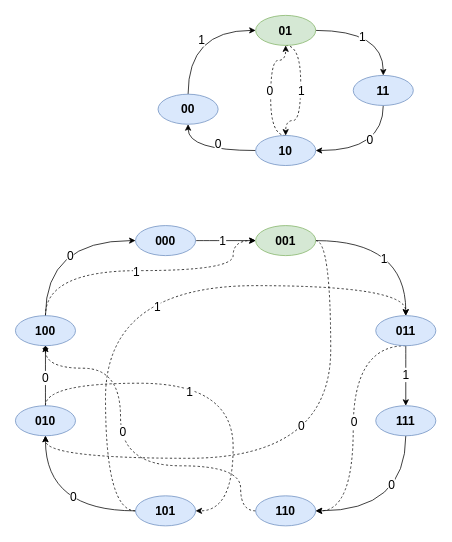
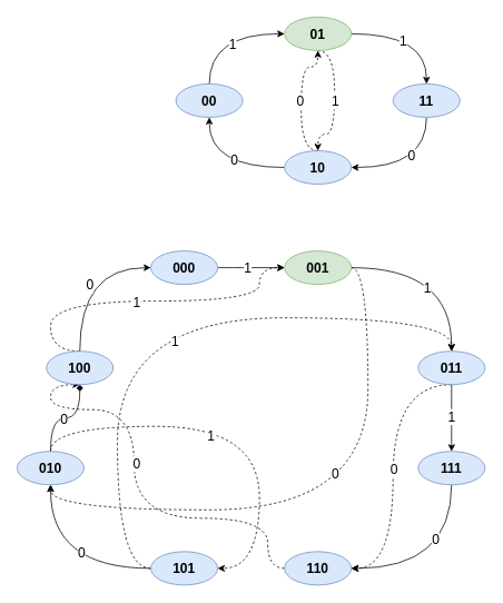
  <mxCell id="0" />
  <mxCell id="1" parent="0" />
  <mxCell id="2" style="edgeStyle=orthogonalEdgeStyle;rounded=0;orthogonalLoop=1;jettySize=auto;html=1;exitX=0.5;exitY=0;exitDx=0;exitDy=0;entryX=0;entryY=0.5;entryDx=0;entryDy=0;curved=1;" edge="1" parent="1" source="4" target="9"><mxGeometry relative="1" as="geometry" /></mxCell>
  <mxCell id="3" value="&lt;font style=&quot;font-size: 16px;&quot;&gt;1&lt;/font&gt;" style="edgeLabel;html=1;align=center;verticalAlign=middle;resizable=0;points=[];" vertex="1" connectable="0" parent="2"><mxGeometry x="0.16" y="-11" relative="1" as="geometry"><mxPoint as="offset" /></mxGeometry></mxCell>
- <mxCell id="4" value="00" style="ellipse;whiteSpace=wrap;html=1;fillColor=#dae8fc;strokeColor=#6c8ebf;fontStyle=1;fontSize=16;" vertex="1" parent="1"><mxGeometry x="210" y="125" width="80" height="40" as="geometry" /></mxCell>
+ <mxCell id="4" value="00" style="ellipse;whiteSpace=wrap;html=1;fillColor=#dae8fc;strokeColor=#6c8ebf;fontStyle=1;fontSize=16;" vertex="1" parent="1"><mxGeometry x="210" y="100" width="80" height="40" as="geometry" /></mxCell>
  <mxCell id="5" style="edgeStyle=orthogonalEdgeStyle;rounded=0;orthogonalLoop=1;jettySize=auto;html=1;exitX=1;exitY=0.5;exitDx=0;exitDy=0;entryX=0.5;entryY=0;entryDx=0;entryDy=0;curved=1;" edge="1" parent="1" source="9" target="17"><mxGeometry relative="1" as="geometry" /></mxCell>
  <mxCell id="6" value="&lt;font style=&quot;font-size: 16px;&quot;&gt;1&lt;/font&gt;" style="edgeLabel;html=1;align=center;verticalAlign=middle;resizable=0;points=[];" vertex="1" connectable="0" parent="5"><mxGeometry x="-0.187" y="-8" relative="1" as="geometry"><mxPoint as="offset" /></mxGeometry></mxCell>
  <mxCell id="7" style="edgeStyle=orthogonalEdgeStyle;curved=1;rounded=0;orthogonalLoop=1;jettySize=auto;html=1;exitX=0.5;exitY=1;exitDx=0;exitDy=0;entryX=0.5;entryY=0;entryDx=0;entryDy=0;dashed=1;" edge="1" parent="1" source="9" target="14"><mxGeometry relative="1" as="geometry"><Array as="points"><mxPoint x="400" y="60" /><mxPoint x="400" y="160" /><mxPoint x="380" y="160" /></Array></mxGeometry></mxCell>
  <mxCell id="8" value="&lt;font style=&quot;font-size: 16px;&quot;&gt;1&lt;/font&gt;" style="edgeLabel;html=1;align=center;verticalAlign=middle;resizable=0;points=[];" vertex="1" connectable="0" parent="7"><mxGeometry x="-0.013" y="2" relative="1" as="geometry"><mxPoint x="-2" y="1" as="offset" /></mxGeometry></mxCell>
  <mxCell id="9" value="01" style="ellipse;whiteSpace=wrap;html=1;fillColor=#d5e8d4;strokeColor=#82b366;fontStyle=1;fontSize=16;" vertex="1" parent="1"><mxGeometry x="340" y="20" width="80" height="40" as="geometry" /></mxCell>
  <mxCell id="10" style="edgeStyle=orthogonalEdgeStyle;rounded=0;orthogonalLoop=1;jettySize=auto;html=1;exitX=0;exitY=0.5;exitDx=0;exitDy=0;entryX=0.5;entryY=1;entryDx=0;entryDy=0;curved=1;" edge="1" parent="1" source="14" target="4"><mxGeometry relative="1" as="geometry" /></mxCell>
  <mxCell id="11" value="&lt;font style=&quot;font-size: 16px;&quot;&gt;0&lt;/font&gt;" style="edgeLabel;html=1;align=center;verticalAlign=middle;resizable=0;points=[];" vertex="1" connectable="0" parent="10"><mxGeometry x="-0.187" y="-10" relative="1" as="geometry"><mxPoint as="offset" /></mxGeometry></mxCell>
  <mxCell id="12" style="edgeStyle=orthogonalEdgeStyle;curved=1;rounded=0;orthogonalLoop=1;jettySize=auto;html=1;exitX=0.5;exitY=0;exitDx=0;exitDy=0;entryX=0.5;entryY=1;entryDx=0;entryDy=0;dashed=1;" edge="1" parent="1" source="14" target="9"><mxGeometry relative="1" as="geometry"><Array as="points"><mxPoint x="360" y="180" /><mxPoint x="360" y="80" /><mxPoint x="380" y="80" /></Array></mxGeometry></mxCell>
  <mxCell id="13" value="&lt;font style=&quot;font-size: 16px;&quot;&gt;0&lt;/font&gt;" style="edgeLabel;html=1;align=center;verticalAlign=middle;resizable=0;points=[];" vertex="1" connectable="0" parent="12"><mxGeometry y="2" relative="1" as="geometry"><mxPoint as="offset" /></mxGeometry></mxCell>
  <mxCell id="14" value="10" style="ellipse;whiteSpace=wrap;html=1;fillColor=#dae8fc;strokeColor=#6c8ebf;fontStyle=1;fontSize=16;" vertex="1" parent="1"><mxGeometry x="340" y="180" width="80" height="40" as="geometry" /></mxCell>
  <mxCell id="15" style="edgeStyle=orthogonalEdgeStyle;rounded=0;orthogonalLoop=1;jettySize=auto;html=1;exitX=0.5;exitY=1;exitDx=0;exitDy=0;entryX=1;entryY=0.5;entryDx=0;entryDy=0;curved=1;" edge="1" parent="1" source="17" target="14"><mxGeometry relative="1" as="geometry" /></mxCell>
  <mxCell id="16" value="&lt;font style=&quot;font-size: 16px;&quot;&gt;0&lt;/font&gt;" style="edgeLabel;html=1;align=center;verticalAlign=middle;resizable=0;points=[];" vertex="1" connectable="0" parent="15"><mxGeometry x="0.053" y="-15" relative="1" as="geometry"><mxPoint as="offset" /></mxGeometry></mxCell>
  <mxCell id="17" value="11" style="ellipse;whiteSpace=wrap;html=1;fillColor=#dae8fc;strokeColor=#6c8ebf;fontStyle=1;fontSize=16;" vertex="1" parent="1"><mxGeometry x="470" y="100" width="80" height="40" as="geometry" /></mxCell>
  <mxCell id="18" style="edgeStyle=orthogonalEdgeStyle;curved=1;rounded=0;orthogonalLoop=1;jettySize=auto;html=1;exitX=1;exitY=0.5;exitDx=0;exitDy=0;entryX=0.5;entryY=0;entryDx=0;entryDy=0;" edge="1" parent="1" source="22" target="27"><mxGeometry relative="1" as="geometry" /></mxCell>
  <mxCell id="19" value="&lt;font style=&quot;font-size: 16px;&quot;&gt;1&lt;/font&gt;" style="edgeLabel;html=1;align=center;verticalAlign=middle;resizable=0;points=[];" vertex="1" connectable="0" parent="18"><mxGeometry x="-0.182" y="-23" relative="1" as="geometry"><mxPoint y="1" as="offset" /></mxGeometry></mxCell>
  <mxCell id="20" style="edgeStyle=orthogonalEdgeStyle;curved=1;rounded=0;orthogonalLoop=1;jettySize=auto;html=1;exitX=1;exitY=0.5;exitDx=0;exitDy=0;entryX=0.5;entryY=1;entryDx=0;entryDy=0;dashed=1;" edge="1" parent="1" source="22" target="43"><mxGeometry relative="1" as="geometry"><Array as="points"><mxPoint x="440" y="320" /><mxPoint x="440" y="610" /><mxPoint x="60" y="610" /></Array></mxGeometry></mxCell>
  <mxCell id="21" value="&lt;font style=&quot;font-size: 16px;&quot;&gt;0&lt;/font&gt;" style="edgeLabel;html=1;align=center;verticalAlign=middle;resizable=0;points=[];" vertex="1" connectable="0" parent="20"><mxGeometry x="-0.261" y="-40" relative="1" as="geometry"><mxPoint as="offset" /></mxGeometry></mxCell>
  <mxCell id="22" value="001" style="ellipse;whiteSpace=wrap;html=1;fillColor=#d5e8d4;strokeColor=#82b366;fontStyle=1;fontSize=16;" vertex="1" parent="1"><mxGeometry x="340" y="300" width="80" height="40" as="geometry" /></mxCell>
  <mxCell id="23" style="edgeStyle=orthogonalEdgeStyle;curved=1;rounded=0;orthogonalLoop=1;jettySize=auto;html=1;exitX=0.5;exitY=1;exitDx=0;exitDy=0;" edge="1" parent="1" source="27" target="30"><mxGeometry relative="1" as="geometry" /></mxCell>
  <mxCell id="24" value="&lt;font style=&quot;font-size: 16px;&quot;&gt;1&lt;/font&gt;" style="edgeLabel;html=1;align=center;verticalAlign=middle;resizable=0;points=[];" vertex="1" connectable="0" parent="23"><mxGeometry x="-0.062" relative="1" as="geometry"><mxPoint x="-1" as="offset" /></mxGeometry></mxCell>
  <mxCell id="25" style="edgeStyle=orthogonalEdgeStyle;curved=1;rounded=0;orthogonalLoop=1;jettySize=auto;html=1;exitX=0.5;exitY=1;exitDx=0;exitDy=0;entryX=1;entryY=0.5;entryDx=0;entryDy=0;dashed=1;" edge="1" parent="1" source="27" target="33"><mxGeometry relative="1" as="geometry"><Array as="points"><mxPoint x="470" y="460" /><mxPoint x="470" y="680" /></Array></mxGeometry></mxCell>
  <mxCell id="26" value="&lt;font style=&quot;font-size: 16px;&quot;&gt;0&lt;/font&gt;" style="edgeLabel;html=1;align=center;verticalAlign=middle;resizable=0;points=[];" vertex="1" connectable="0" parent="25"><mxGeometry x="-0.032" y="2" relative="1" as="geometry"><mxPoint x="-2" y="6" as="offset" /></mxGeometry></mxCell>
  <mxCell id="27" value="011" style="ellipse;whiteSpace=wrap;html=1;fillColor=#dae8fc;strokeColor=#6c8ebf;fontStyle=1;fontSize=16;" vertex="1" parent="1"><mxGeometry x="500" y="420" width="80" height="40" as="geometry" /></mxCell>
  <mxCell id="28" style="edgeStyle=orthogonalEdgeStyle;curved=1;rounded=0;orthogonalLoop=1;jettySize=auto;html=1;exitX=0.5;exitY=1;exitDx=0;exitDy=0;entryX=1;entryY=0.5;entryDx=0;entryDy=0;" edge="1" parent="1" source="30" target="33"><mxGeometry relative="1" as="geometry" /></mxCell>
  <mxCell id="29" value="&lt;font style=&quot;font-size: 16px;&quot;&gt;0&lt;/font&gt;" style="edgeLabel;html=1;align=center;verticalAlign=middle;resizable=0;points=[];" vertex="1" connectable="0" parent="28"><mxGeometry x="-0.405" y="-18" relative="1" as="geometry"><mxPoint x="-2" as="offset" /></mxGeometry></mxCell>
  <mxCell id="30" value="111" style="ellipse;whiteSpace=wrap;html=1;fillColor=#dae8fc;strokeColor=#6c8ebf;fontStyle=1;fontSize=16;" vertex="1" parent="1"><mxGeometry x="500" y="540" width="80" height="40" as="geometry" /></mxCell>
  <mxCell id="31" style="edgeStyle=orthogonalEdgeStyle;curved=1;rounded=0;orthogonalLoop=1;jettySize=auto;html=1;exitX=0;exitY=0.5;exitDx=0;exitDy=0;entryX=0.5;entryY=1;entryDx=0;entryDy=0;dashed=1;" edge="1" parent="1" source="33" target="48"><mxGeometry relative="1" as="geometry"><Array as="points"><mxPoint x="320" y="680" /><mxPoint x="320" y="620" /><mxPoint x="160" y="620" /><mxPoint x="160" y="490" /><mxPoint x="60" y="490" /></Array></mxGeometry></mxCell>
  <mxCell id="32" value="&lt;font style=&quot;font-size: 16px;&quot;&gt;0&lt;/font&gt;" style="edgeLabel;html=1;align=center;verticalAlign=middle;resizable=0;points=[];" vertex="1" connectable="0" parent="31"><mxGeometry x="0.146" y="-2" relative="1" as="geometry"><mxPoint y="1" as="offset" /></mxGeometry></mxCell>
  <mxCell id="33" value="110" style="ellipse;whiteSpace=wrap;html=1;fillColor=#dae8fc;strokeColor=#6c8ebf;fontStyle=1;fontSize=16;" vertex="1" parent="1"><mxGeometry x="340" y="660" width="80" height="40" as="geometry" /></mxCell>
  <mxCell id="34" style="edgeStyle=orthogonalEdgeStyle;curved=1;rounded=0;orthogonalLoop=1;jettySize=auto;html=1;exitX=0;exitY=0.5;exitDx=0;exitDy=0;entryX=0.5;entryY=1;entryDx=0;entryDy=0;" edge="1" parent="1" source="38" target="43"><mxGeometry relative="1" as="geometry" /></mxCell>
  <mxCell id="35" value="&lt;font style=&quot;font-size: 16px;&quot;&gt;0&lt;/font&gt;" style="edgeLabel;html=1;align=center;verticalAlign=middle;resizable=0;points=[];" vertex="1" connectable="0" parent="34"><mxGeometry x="-0.236" y="-17" relative="1" as="geometry"><mxPoint y="-3" as="offset" /></mxGeometry></mxCell>
  <mxCell id="36" style="edgeStyle=orthogonalEdgeStyle;curved=1;rounded=0;orthogonalLoop=1;jettySize=auto;html=1;exitX=0;exitY=0.5;exitDx=0;exitDy=0;entryX=0.5;entryY=0;entryDx=0;entryDy=0;dashed=1;" edge="1" parent="1" source="38" target="27"><mxGeometry relative="1" as="geometry"><Array as="points"><mxPoint x="140" y="680" /><mxPoint x="140" y="380" /><mxPoint x="540" y="380" /></Array></mxGeometry></mxCell>
  <mxCell id="37" value="&lt;font style=&quot;font-size: 16px;&quot;&gt;1&lt;/font&gt;" style="edgeLabel;html=1;align=center;verticalAlign=middle;resizable=0;points=[];" vertex="1" connectable="0" parent="36"><mxGeometry x="0.046" y="-26" relative="1" as="geometry"><mxPoint y="1" as="offset" /></mxGeometry></mxCell>
  <mxCell id="38" value="101" style="ellipse;whiteSpace=wrap;html=1;fillColor=#dae8fc;strokeColor=#6c8ebf;fontStyle=1;fontSize=16;" vertex="1" parent="1"><mxGeometry x="180" y="660" width="80" height="40" as="geometry" /></mxCell>
  <mxCell id="39" style="edgeStyle=orthogonalEdgeStyle;curved=1;rounded=0;orthogonalLoop=1;jettySize=auto;html=1;exitX=0.5;exitY=0;exitDx=0;exitDy=0;entryX=0.5;entryY=1;entryDx=0;entryDy=0;endArrow=diamond;" edge="1" parent="1" source="43" target="48"><mxGeometry relative="1" as="geometry" /></mxCell>
  <mxCell id="40" value="&lt;font style=&quot;font-size: 16px;&quot;&gt;0&lt;/font&gt;" style="edgeLabel;html=1;align=center;verticalAlign=middle;resizable=0;points=[];" vertex="1" connectable="0" parent="39"><mxGeometry x="-0.037" y="1" relative="1" as="geometry"><mxPoint y="1" as="offset" /></mxGeometry></mxCell>
  <mxCell id="41" style="edgeStyle=orthogonalEdgeStyle;curved=1;rounded=0;orthogonalLoop=1;jettySize=auto;html=1;exitX=0.5;exitY=0;exitDx=0;exitDy=0;entryX=1;entryY=0.5;entryDx=0;entryDy=0;dashed=1;" edge="1" parent="1" source="43" target="38"><mxGeometry relative="1" as="geometry"><Array as="points"><mxPoint x="60" y="510" /><mxPoint x="310" y="510" /><mxPoint x="310" y="680" /></Array></mxGeometry></mxCell>
  <mxCell id="42" value="&lt;font style=&quot;font-size: 16px;&quot;&gt;1&lt;/font&gt;" style="edgeLabel;html=1;align=center;verticalAlign=middle;resizable=0;points=[];" vertex="1" connectable="0" parent="41"><mxGeometry x="-0.116" y="-9" relative="1" as="geometry"><mxPoint y="1" as="offset" /></mxGeometry></mxCell>
  <mxCell id="43" value="010" style="ellipse;whiteSpace=wrap;html=1;fillColor=#dae8fc;strokeColor=#6c8ebf;fontStyle=1;fontSize=16;" vertex="1" parent="1"><mxGeometry x="20" y="540" width="80" height="40" as="geometry" /></mxCell>
  <mxCell id="44" style="edgeStyle=orthogonalEdgeStyle;curved=1;rounded=0;orthogonalLoop=1;jettySize=auto;html=1;exitX=0.5;exitY=0;exitDx=0;exitDy=0;entryX=0;entryY=0.5;entryDx=0;entryDy=0;" edge="1" parent="1" source="48" target="51"><mxGeometry relative="1" as="geometry" /></mxCell>
  <mxCell id="45" value="&lt;font style=&quot;font-size: 16px;&quot;&gt;0&lt;/font&gt;" style="edgeLabel;html=1;align=center;verticalAlign=middle;resizable=0;points=[];" vertex="1" connectable="0" parent="44"><mxGeometry x="0.2" y="-19" relative="1" as="geometry"><mxPoint y="1" as="offset" /></mxGeometry></mxCell>
  <mxCell id="46" style="edgeStyle=orthogonalEdgeStyle;curved=1;rounded=0;orthogonalLoop=1;jettySize=auto;html=1;exitX=0.5;exitY=0;exitDx=0;exitDy=0;entryX=0;entryY=0.5;entryDx=0;entryDy=0;dashed=1;" edge="1" parent="1" source="48" target="22"><mxGeometry relative="1" as="geometry"><Array as="points"><mxPoint x="60" y="360" /><mxPoint x="310" y="360" /><mxPoint x="310" y="320" /></Array></mxGeometry></mxCell>
  <mxCell id="47" value="&lt;font style=&quot;font-size: 16px;&quot;&gt;1&lt;/font&gt;" style="edgeLabel;html=1;align=center;verticalAlign=middle;resizable=0;points=[];" vertex="1" connectable="0" parent="46"><mxGeometry x="-0.053" relative="1" as="geometry"><mxPoint as="offset" /></mxGeometry></mxCell>
- <mxCell id="48" value="100" style="ellipse;whiteSpace=wrap;html=1;fillColor=#dae8fc;strokeColor=#6c8ebf;fontStyle=1;fontSize=16;" vertex="1" parent="1"><mxGeometry x="20" y="420" width="80" height="40" as="geometry" /></mxCell>
+ <mxCell id="48" value="100" style="ellipse;whiteSpace=wrap;html=1;fillColor=#dae8fc;strokeColor=#6c8ebf;fontStyle=1;fontSize=16;" vertex="1" parent="1"><mxGeometry x="55" y="420" width="80" height="40" as="geometry" /></mxCell>
  <mxCell id="49" style="edgeStyle=orthogonalEdgeStyle;curved=1;rounded=0;orthogonalLoop=1;jettySize=auto;html=1;exitX=1;exitY=0.5;exitDx=0;exitDy=0;entryX=0;entryY=0.5;entryDx=0;entryDy=0;" edge="1" parent="1" source="51" target="22"><mxGeometry relative="1" as="geometry" /></mxCell>
  <mxCell id="50" value="&lt;font style=&quot;font-size: 16px;&quot;&gt;1&lt;/font&gt;" style="edgeLabel;html=1;align=center;verticalAlign=middle;resizable=0;points=[];" vertex="1" connectable="0" parent="49"><mxGeometry x="-0.125" y="1" relative="1" as="geometry"><mxPoint y="1" as="offset" /></mxGeometry></mxCell>
  <mxCell id="51" value="000" style="ellipse;whiteSpace=wrap;html=1;fillColor=#dae8fc;strokeColor=#6c8ebf;fontStyle=1;fontSize=16;" vertex="1" parent="1"><mxGeometry x="180" y="300" width="80" height="40" as="geometry" /></mxCell>
